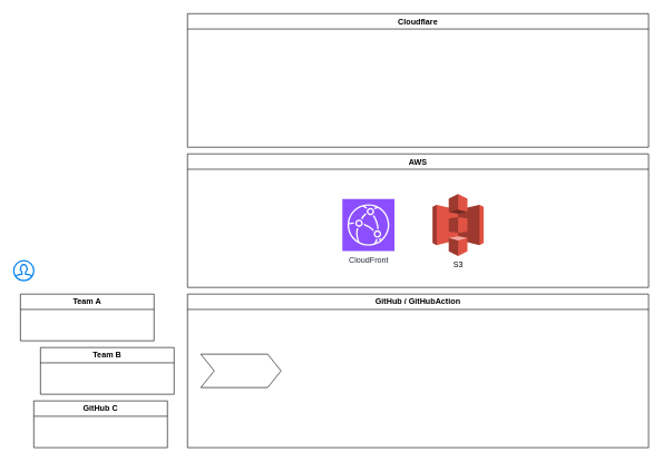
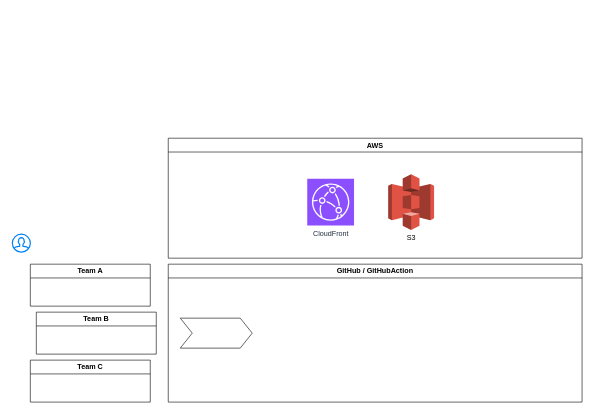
  <mxCell id="0" />
  <mxCell id="1" parent="0" />
  <mxCell id="2" value="" style="html=1;verticalLabelPosition=bottom;align=center;labelBackgroundColor=#ffffff;verticalAlign=top;strokeWidth=2;strokeColor=#0080F0;shadow=0;dashed=0;shape=mxgraph.ios7.icons.user;" vertex="1" parent="1"><mxGeometry x="20" y="390" width="30" height="30" as="geometry" /></mxCell>
- <mxCell id="3" value="Cloudflare" style="swimlane;whiteSpace=wrap;html=1;" vertex="1" parent="1"><mxGeometry x="280" y="20" width="690" height="200" as="geometry" /></mxCell>
  <mxCell id="4" value="GitHub / GitHubAction" style="swimlane;whiteSpace=wrap;html=1;" vertex="1" parent="1"><mxGeometry x="280" y="440" width="690" height="230" as="geometry" /></mxCell>
  <mxCell id="5" value="" style="shape=step;perimeter=stepPerimeter;whiteSpace=wrap;html=1;fixedSize=1;" vertex="1" parent="4"><mxGeometry x="20" y="90" width="120" height="50" as="geometry" /></mxCell>
  <mxCell id="6" value="AWS" style="swimlane;whiteSpace=wrap;html=1;" vertex="1" parent="1"><mxGeometry x="280" y="230" width="690" height="200" as="geometry" /></mxCell>
  <mxCell id="7" value="CloudFront" style="sketch=0;points=[[0,0,0],[0.25,0,0],[0.5,0,0],[0.75,0,0],[1,0,0],[0,1,0],[0.25,1,0],[0.5,1,0],[0.75,1,0],[1,1,0],[0,0.25,0],[0,0.5,0],[0,0.75,0],[1,0.25,0],[1,0.5,0],[1,0.75,0]];outlineConnect=0;fontColor=#232F3E;fillColor=#8C4FFF;strokeColor=#ffffff;dashed=0;verticalLabelPosition=bottom;verticalAlign=top;align=center;html=1;fontSize=12;fontStyle=0;aspect=fixed;shape=mxgraph.aws4.resourceIcon;resIcon=mxgraph.aws4.cloudfront;" vertex="1" parent="6"><mxGeometry x="231.75" y="67.5" width="78" height="78" as="geometry" /></mxCell>
  <mxCell id="8" value="S3" style="outlineConnect=0;dashed=0;verticalLabelPosition=bottom;verticalAlign=top;align=center;html=1;shape=mxgraph.aws3.s3;fillColor=#E05243;gradientColor=none;" vertex="1" parent="6"><mxGeometry x="366.75" y="60" width="76.5" height="93" as="geometry" /></mxCell>
- <mxCell id="9" value="Team A" style="swimlane;whiteSpace=wrap;html=1;" vertex="1" parent="1"><mxGeometry x="30" y="440" width="200" height="70" as="geometry" /></mxCell>
+ <mxCell id="9" value="Team A" style="swimlane;whiteSpace=wrap;html=1;" vertex="1" parent="1"><mxGeometry x="50" y="440" width="200" height="70" as="geometry" /></mxCell>
  <mxCell id="10" value="Team B" style="swimlane;whiteSpace=wrap;html=1;" vertex="1" parent="1"><mxGeometry x="60" y="520" width="200" height="70" as="geometry" /></mxCell>
- <mxCell id="11" value="GitHub C" style="swimlane;whiteSpace=wrap;html=1;" vertex="1" parent="1"><mxGeometry x="50" y="600" width="200" height="70" as="geometry" /></mxCell>
+ <mxCell id="11" value="Team C" style="swimlane;whiteSpace=wrap;html=1;" vertex="1" parent="1"><mxGeometry x="50" y="600" width="200" height="70" as="geometry" /></mxCell>
